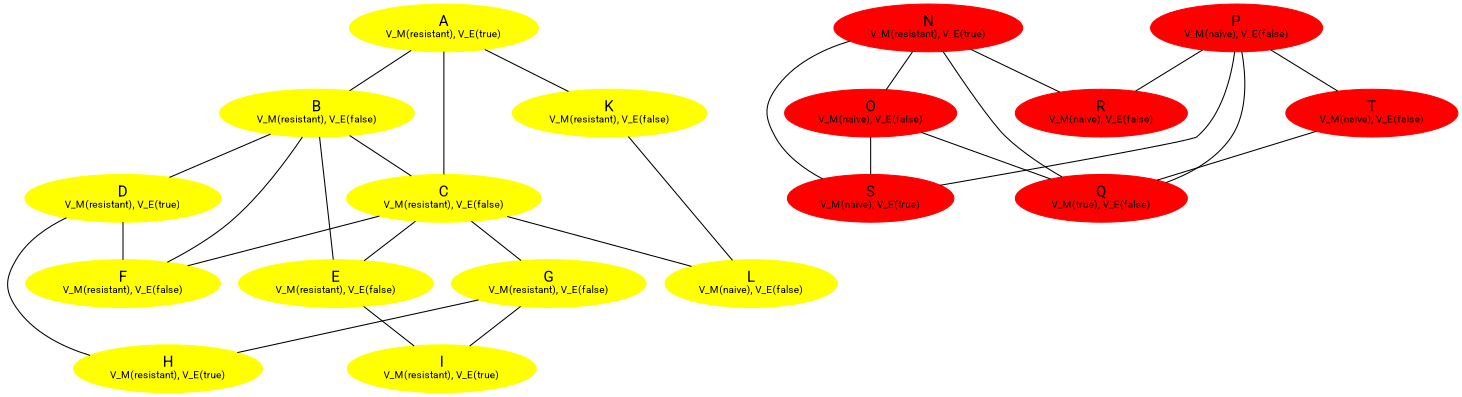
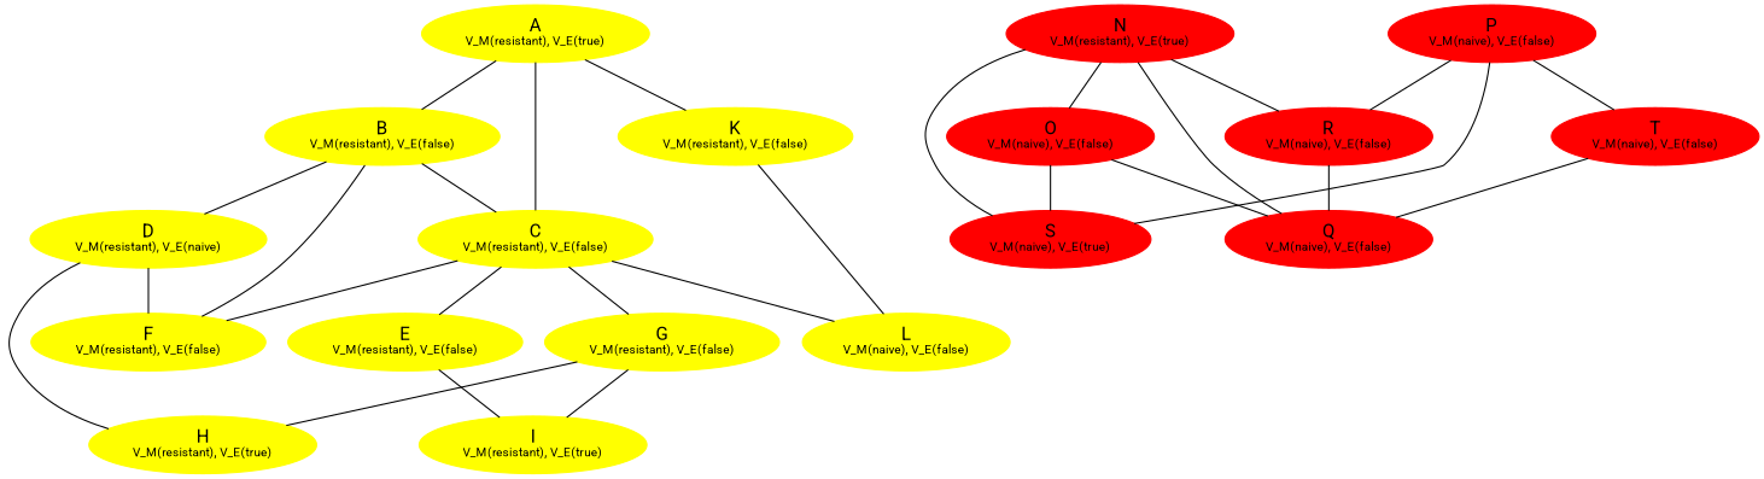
  graph {
    fontname=Roboto
    rankdir=TB
    node [color=yellow fontname=Roboto style=filled]
    edge [fontname=Roboto]
    n1 [label=<A<BR /><FONT POINT-SIZE="10">V_M(resistant), V_E(true)</FONT>>]
    n2 [label=<B<BR /><FONT POINT-SIZE="10">V_M(resistant), V_E(false)</FONT>>]
    n3 [label=<C<BR /><FONT POINT-SIZE="10">V_M(resistant), V_E(false)</FONT>>]
    n4 [label=<K<BR /><FONT POINT-SIZE="10">V_M(resistant), V_E(false)</FONT>>]
-   n5 [label=<D<BR /><FONT POINT-SIZE="10">V_M(resistant), V_E(true)</FONT>>]
+   n5 [label=<D<BR /><FONT POINT-SIZE="10">V_M(resistant), V_E(naive)</FONT>>]
    n6 [label=<E<BR /><FONT POINT-SIZE="10">V_M(resistant), V_E(false)</FONT>>]
    n7 [label=<F<BR /><FONT POINT-SIZE="10">V_M(resistant), V_E(false)</FONT>>]
    n8 [label=<G<BR /><FONT POINT-SIZE="10">V_M(resistant), V_E(false)</FONT>>]
    n9 [label=<L<BR /><FONT POINT-SIZE="10">V_M(naive), V_E(false)</FONT>>]
    n10 [label=<H<BR /><FONT POINT-SIZE="10">V_M(resistant), V_E(true)</FONT>>]
    n11 [label=<I<BR /><FONT POINT-SIZE="10">V_M(resistant), V_E(true)</FONT>>]
    n12 [color=red label=<N<BR /><FONT POINT-SIZE="10">V_M(resistant), V_E(true)</FONT>>]
    n13 [color=red label=<O<BR /><FONT POINT-SIZE="10">V_M(naive), V_E(false)</FONT>>]
-   n14 [color=red label=<Q<BR /><FONT POINT-SIZE="10">V_M(true), V_E(false)</FONT>>]
+   n14 [color=red label=<Q<BR /><FONT POINT-SIZE="10">V_M(naive), V_E(false)</FONT>>]
    n15 [color=red label=<R<BR /><FONT POINT-SIZE="10">V_M(naive), V_E(false)</FONT>>]
    n16 [color=red label=<S<BR /><FONT POINT-SIZE="10">V_M(naive), V_E(true)</FONT>>]
    n17 [color=red label=<P<BR /><FONT POINT-SIZE="10">V_M(naive), V_E(false)</FONT>>]
    n18 [color=red label=<T<BR /><FONT POINT-SIZE="10">V_M(naive), V_E(false)</FONT>>]
    n1 -- n2
    n1 -- n3
    n1 -- n4
    n2 -- n3
    n2 -- n5
-   n2 -- n6
    n2 -- n7
    n3 -- n6
    n3 -- n7
    n3 -- n8
    n3 -- n9
    n4 -- n9
    n5 -- n7
    n5 -- n10
    n6 -- n11
    n8 -- n10
    n8 -- n11
    n12 -- n13
    n12 -- n14
    n12 -- n15
    n12 -- n16
    n13 -- n14
    n13 -- n16
-   n17 -- n14
+   n15 -- n14
    n17 -- n15
    n17 -- n16
    n17 -- n18
    n18 -- n14
  }
